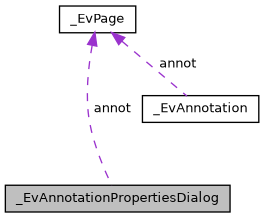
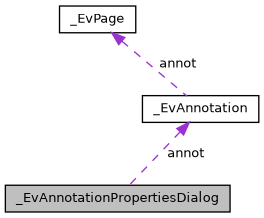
  digraph {
    node [color=black fillcolor=white fontname=Helvetica fontsize=10 shape=record style=filled]
    edge [color=darkorchid3 dir=back fontname=Helvetica fontsize=10 labelfontname=Helvetica labelfontsize=10 style=dashed]
    n1 [fillcolor=grey75 fontcolor=black height=0.2 label=_EvAnnotationPropertiesDialog width=0.4]
    n2 [height=0.2 label=_EvAnnotation width=0.4]
    n3 [height=0.2 label=_EvPage width=0.4]
-   n3 -> n1 [label=" annot"]
+   n2 -> n1 [label=" annot"]
    n3 -> n2 [label=" annot"]
  }
